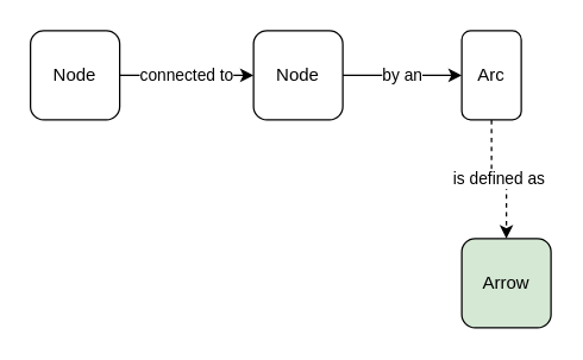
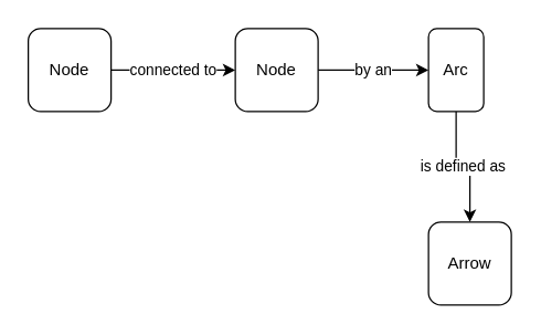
  <mxCell id="0" />
  <mxCell id="1" parent="0" />
  <mxCell id="2" value="connected to" style="edgeStyle=orthogonalEdgeStyle;rounded=0;orthogonalLoop=1;jettySize=auto;html=1;" parent="1" source="3" target="5" edge="1"><mxGeometry relative="1" as="geometry" /></mxCell>
  <mxCell id="3" value="Node " style="rounded=1;whiteSpace=wrap;html=1;" parent="1" vertex="1"><mxGeometry x="20" y="20" width="60" height="60" as="geometry" /></mxCell>
  <mxCell id="4" value="by an" style="edgeStyle=orthogonalEdgeStyle;rounded=0;orthogonalLoop=1;jettySize=auto;html=1;" parent="1" source="5" target="7" edge="1"><mxGeometry relative="1" as="geometry" /></mxCell>
  <mxCell id="5" value="Node " style="rounded=1;whiteSpace=wrap;html=1;" parent="1" vertex="1"><mxGeometry x="170" y="20" width="60" height="60" as="geometry" /></mxCell>
- <mxCell id="6" value="is defined as " style="edgeStyle=orthogonalEdgeStyle;rounded=0;orthogonalLoop=1;jettySize=auto;html=1;dashed=1;" edge="1" parent="1" source="7" target="8"><mxGeometry relative="1" as="geometry" /></mxCell>
+ <mxCell id="6" value="is defined as " style="edgeStyle=orthogonalEdgeStyle;rounded=0;orthogonalLoop=1;jettySize=auto;html=1;" edge="1" parent="1" source="7" target="8"><mxGeometry relative="1" as="geometry" /></mxCell>
  <mxCell id="7" value="Arc" style="rounded=1;whiteSpace=wrap;html=1;" parent="1" vertex="1"><mxGeometry x="310" y="20" width="40" height="60" as="geometry" /></mxCell>
- <mxCell id="8" value="Arrow" style="rounded=1;whiteSpace=wrap;html=1;fillColor=#d5e8d4;" vertex="1" parent="1"><mxGeometry x="310" y="160" width="60" height="60" as="geometry" /></mxCell>
+ <mxCell id="8" value="Arrow" style="rounded=1;whiteSpace=wrap;html=1;" vertex="1" parent="1"><mxGeometry x="310" y="160" width="60" height="60" as="geometry" /></mxCell>
